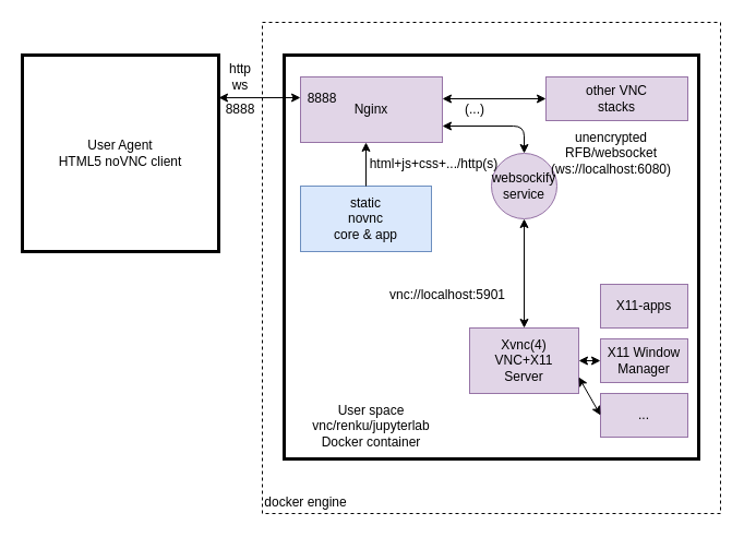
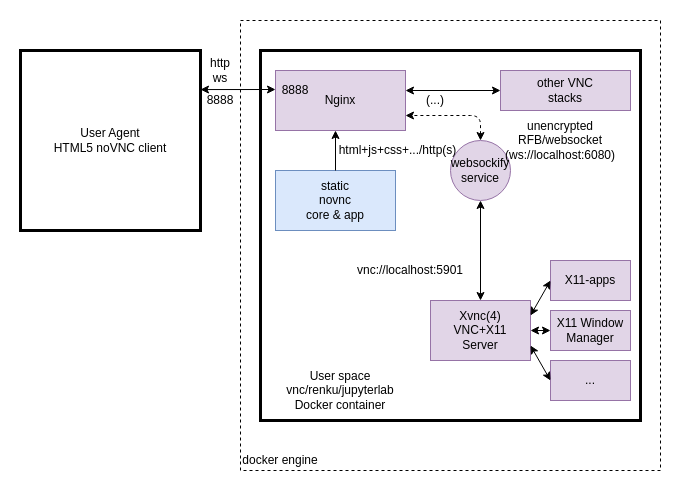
  <mxCell id="0" />
  <mxCell id="1" parent="0" />
  <mxCell id="2" value="" style="rounded=0;whiteSpace=wrap;html=1;strokeWidth=1;dashed=1;perimeterSpacing=0;" vertex="1" parent="1"><mxGeometry x="240" y="20" width="420" height="450" as="geometry" /></mxCell>
  <mxCell id="3" value="" style="whiteSpace=wrap;html=1;strokeWidth=3;" vertex="1" parent="1"><mxGeometry x="260" y="50" width="380" height="370" as="geometry" /></mxCell>
  <mxCell id="4" value="Xvnc(4)&lt;br&gt;VNC+X11&lt;br&gt;Server" style="rounded=0;whiteSpace=wrap;html=1;fillColor=#e1d5e7;strokeColor=#9673a6;" vertex="1" parent="1"><mxGeometry x="430" y="300" width="100" height="60" as="geometry" /></mxCell>
  <mxCell id="5" value="X11-apps" style="whiteSpace=wrap;html=1;imageAspect=0;resizeWidth=0;fillColor=#e1d5e7;strokeColor=#9673a6;" vertex="1" parent="1"><mxGeometry x="550" y="260" width="80" height="40" as="geometry" /></mxCell>
  <mxCell id="6" value="X11 Window&lt;br&gt;Manager" style="whiteSpace=wrap;html=1;fillColor=#e1d5e7;strokeColor=#9673a6;" vertex="1" parent="1"><mxGeometry x="550" y="310" width="80" height="40" as="geometry" /></mxCell>
+ <mxCell id="7" value="" style="endArrow=classic;startArrow=classic;html=1;entryX=0;entryY=0.5;entryDx=0;entryDy=0;exitX=1;exitY=0.25;exitDx=0;exitDy=0;" edge="1" parent="1" source="4" target="5"><mxGeometry width="50" height="50" relative="1" as="geometry"><mxPoint x="190" y="460" as="sourcePoint" /><mxPoint x="240" y="410" as="targetPoint" /></mxGeometry></mxCell>
  <mxCell id="8" value="" style="endArrow=classic;startArrow=classic;html=1;entryX=0;entryY=0.5;entryDx=0;entryDy=0;exitX=1;exitY=0.5;exitDx=0;exitDy=0;" edge="1" parent="1" source="4" target="6"><mxGeometry width="50" height="50" relative="1" as="geometry"><mxPoint x="190" y="460" as="sourcePoint" /><mxPoint x="240" y="410" as="targetPoint" /></mxGeometry></mxCell>
  <mxCell id="9" value="User Agent&lt;br&gt;HTML5 noVNC client" style="whiteSpace=wrap;html=1;aspect=fixed;strokeWidth=3;" vertex="1" parent="1"><mxGeometry x="20" y="50" width="180" height="180" as="geometry" /></mxCell>
  <mxCell id="10" value="Nginx" style="rounded=0;whiteSpace=wrap;html=1;fillColor=#e1d5e7;strokeColor=#9673a6;" vertex="1" parent="1"><mxGeometry x="275" y="70" width="130" height="60" as="geometry" /></mxCell>
  <mxCell id="11" value="static&lt;br&gt;novnc&lt;br&gt;core &amp;amp; app" style="rounded=0;whiteSpace=wrap;html=1;fillColor=#dae8fc;strokeColor=#6c8ebf;" vertex="1" parent="1"><mxGeometry x="275" y="170" width="120" height="60" as="geometry" /></mxCell>
- <mxCell id="12" value="" style="endArrow=classic;startArrow=classic;html=1;exitX=0.5;exitY=0;exitDx=0;exitDy=0;entryX=1;entryY=0.75;entryDx=0;entryDy=0;" edge="1" parent="1" source="13" target="10"><mxGeometry width="50" height="50" relative="1" as="geometry"><mxPoint x="220" y="370" as="sourcePoint" /><mxPoint x="405" y="90" as="targetPoint" /><Array as="points"><mxPoint x="480" y="115" /></Array></mxGeometry></mxCell>
+ <mxCell id="12" value="" style="endArrow=classic;startArrow=classic;html=1;exitX=0.5;exitY=0;exitDx=0;exitDy=0;entryX=1;entryY=0.75;entryDx=0;entryDy=0;dashed=1;" edge="1" parent="1" source="13" target="10"><mxGeometry width="50" height="50" relative="1" as="geometry"><mxPoint x="220" y="370" as="sourcePoint" /><mxPoint x="405" y="90" as="targetPoint" /><Array as="points"><mxPoint x="480" y="115" /></Array></mxGeometry></mxCell>
  <mxCell id="13" value="websockify&lt;br&gt;service" style="ellipse;whiteSpace=wrap;html=1;aspect=fixed;fillColor=#e1d5e7;strokeColor=#9673a6;" vertex="1" parent="1"><mxGeometry x="450" y="140" width="60" height="60" as="geometry" /></mxCell>
  <mxCell id="14" value="unencrypted&lt;br&gt;RFB/websocket (ws://localhost:6080)" style="text;html=1;strokeColor=none;fillColor=none;align=center;verticalAlign=middle;whiteSpace=wrap;rounded=0;" vertex="1" parent="1"><mxGeometry x="510" y="130" width="100" height="20" as="geometry" /></mxCell>
  <mxCell id="15" value="" style="endArrow=classic;startArrow=none;html=1;exitX=0.5;exitY=0;exitDx=0;exitDy=0;endFill=1;startFill=0;" edge="1" parent="1" source="11"><mxGeometry width="50" height="50" relative="1" as="geometry"><mxPoint x="450" y="160" as="sourcePoint" /><mxPoint x="335" y="130" as="targetPoint" /></mxGeometry></mxCell>
  <mxCell id="16" value="" style="endArrow=classic;startArrow=classic;html=1;entryX=0.5;entryY=1;entryDx=0;entryDy=0;exitX=0.5;exitY=0;exitDx=0;exitDy=0;" edge="1" parent="1" source="4" target="13"><mxGeometry width="50" height="50" relative="1" as="geometry"><mxPoint x="480" y="220" as="sourcePoint" /><mxPoint x="250" y="130" as="targetPoint" /></mxGeometry></mxCell>
  <mxCell id="17" value="html+js+css+.../http(s)" style="text;html=1;strokeColor=none;fillColor=none;align=center;verticalAlign=middle;whiteSpace=wrap;rounded=0;" vertex="1" parent="1"><mxGeometry x="340" y="140" width="115" height="20" as="geometry" /></mxCell>
  <mxCell id="18" value="" style="endArrow=classic;startArrow=classic;html=1;exitX=1;exitY=0.217;exitDx=0;exitDy=0;exitPerimeter=0;" edge="1" parent="1" source="9"><mxGeometry width="50" height="50" relative="1" as="geometry"><mxPoint x="160" y="180" as="sourcePoint" /><mxPoint x="275" y="89" as="targetPoint" /></mxGeometry></mxCell>
  <mxCell id="19" value="..." style="whiteSpace=wrap;html=1;fillColor=#e1d5e7;strokeColor=#9673a6;" vertex="1" parent="1"><mxGeometry x="550" y="360" width="80" height="40" as="geometry" /></mxCell>
  <mxCell id="20" value="" style="endArrow=classic;startArrow=classic;html=1;entryX=0;entryY=0.5;entryDx=0;entryDy=0;exitX=1;exitY=0.75;exitDx=0;exitDy=0;" edge="1" parent="1" source="4" target="19"><mxGeometry width="50" height="50" relative="1" as="geometry"><mxPoint x="540" y="325" as="sourcePoint" /><mxPoint x="560" y="290" as="targetPoint" /></mxGeometry></mxCell>
  <mxCell id="21" value="http&lt;br&gt;ws" style="text;html=1;strokeColor=none;fillColor=none;align=center;verticalAlign=middle;whiteSpace=wrap;rounded=0;" vertex="1" parent="1"><mxGeometry x="200" y="60" width="40" height="20" as="geometry" /></mxCell>
  <mxCell id="22" value="User space&lt;br&gt;vnc/renku/jupyterlab Docker container" style="text;html=1;strokeColor=none;fillColor=none;align=center;verticalAlign=middle;whiteSpace=wrap;rounded=0;" vertex="1" parent="1"><mxGeometry x="280" y="380" width="120" height="20" as="geometry" /></mxCell>
  <mxCell id="23" value="docker engine" style="text;html=1;strokeColor=none;fillColor=none;align=center;verticalAlign=middle;whiteSpace=wrap;rounded=0;" vertex="1" parent="1"><mxGeometry x="220" y="450" width="120" height="20" as="geometry" /></mxCell>
  <mxCell id="24" value="" style="endArrow=classic;startArrow=classic;html=1;" edge="1" parent="1" target="25"><mxGeometry width="50" height="50" relative="1" as="geometry"><mxPoint x="405" y="90" as="sourcePoint" /><mxPoint x="455" y="40" as="targetPoint" /></mxGeometry></mxCell>
  <mxCell id="25" value="other VNC&lt;br&gt;stacks" style="whiteSpace=wrap;html=1;imageAspect=0;resizeWidth=0;fillColor=#e1d5e7;strokeColor=#9673a6;" vertex="1" parent="1"><mxGeometry x="500" y="70" width="130" height="40" as="geometry" /></mxCell>
  <mxCell id="26" value="(...)" style="text;html=1;strokeColor=none;fillColor=none;align=center;verticalAlign=middle;whiteSpace=wrap;rounded=0;dashed=1;" vertex="1" parent="1"><mxGeometry x="415" y="90" width="40" height="20" as="geometry" /></mxCell>
  <mxCell id="27" value="8888" style="text;html=1;strokeColor=none;fillColor=none;align=center;verticalAlign=middle;whiteSpace=wrap;rounded=0;dashed=1;" vertex="1" parent="1"><mxGeometry x="200" y="90" width="40" height="20" as="geometry" /></mxCell>
  <mxCell id="28" value="8888" style="text;html=1;strokeColor=none;fillColor=none;align=center;verticalAlign=middle;whiteSpace=wrap;rounded=0;dashed=1;" vertex="1" parent="1"><mxGeometry x="275" y="80" width="40" height="20" as="geometry" /></mxCell>
  <mxCell id="29" value="vnc://localhost:5901" style="text;html=1;strokeColor=none;fillColor=none;align=center;verticalAlign=middle;whiteSpace=wrap;rounded=0;dashed=1;" vertex="1" parent="1"><mxGeometry x="390" y="260" width="40" height="20" as="geometry" /></mxCell>
